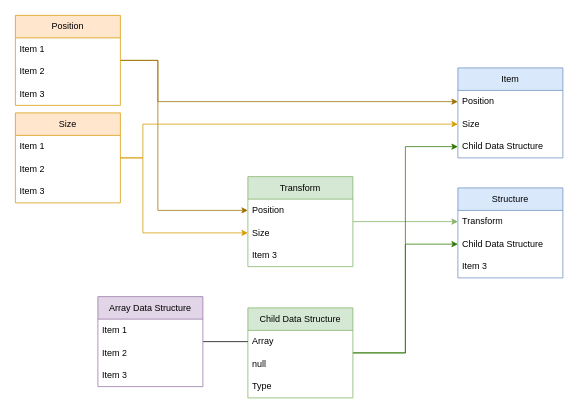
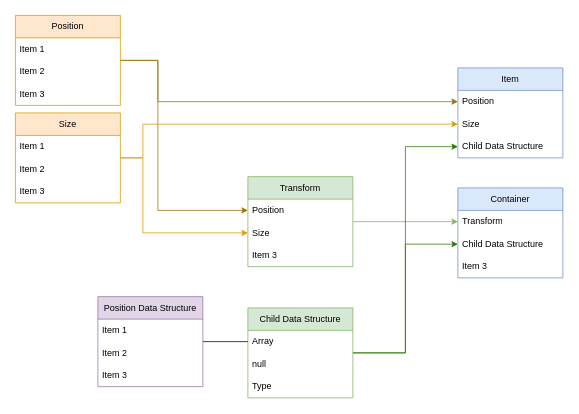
  <mxCell id="0" />
  <mxCell id="1" parent="0" />
- <mxCell id="2" value="Structure" style="swimlane;fontStyle=0;childLayout=stackLayout;horizontal=1;startSize=30;horizontalStack=0;resizeParent=1;resizeParentMax=0;resizeLast=0;collapsible=1;marginBottom=0;whiteSpace=wrap;html=1;fillColor=#dae8fc;strokeColor=#6c8ebf;" vertex="1" parent="1"><mxGeometry x="610" y="250" width="140" height="120" as="geometry" /></mxCell>
+ <mxCell id="2" value="Container" style="swimlane;fontStyle=0;childLayout=stackLayout;horizontal=1;startSize=30;horizontalStack=0;resizeParent=1;resizeParentMax=0;resizeLast=0;collapsible=1;marginBottom=0;whiteSpace=wrap;html=1;fillColor=#dae8fc;strokeColor=#6c8ebf;" vertex="1" parent="1"><mxGeometry x="610" y="250" width="140" height="120" as="geometry" /></mxCell>
  <mxCell id="3" value="Transform" style="text;strokeColor=none;fillColor=none;align=left;verticalAlign=middle;spacingLeft=4;spacingRight=4;overflow=hidden;points=[[0,0.5],[1,0.5]];portConstraint=eastwest;rotatable=0;whiteSpace=wrap;html=1;" vertex="1" parent="2"><mxGeometry y="30" width="140" height="30" as="geometry" /></mxCell>
  <mxCell id="4" value="Child Data Structure" style="text;strokeColor=none;fillColor=none;align=left;verticalAlign=middle;spacingLeft=4;spacingRight=4;overflow=hidden;points=[[0,0.5],[1,0.5]];portConstraint=eastwest;rotatable=0;whiteSpace=wrap;html=1;" vertex="1" parent="2"><mxGeometry y="60" width="140" height="30" as="geometry" /></mxCell>
  <mxCell id="5" value="Item 3" style="text;strokeColor=none;fillColor=none;align=left;verticalAlign=middle;spacingLeft=4;spacingRight=4;overflow=hidden;points=[[0,0.5],[1,0.5]];portConstraint=eastwest;rotatable=0;whiteSpace=wrap;html=1;" vertex="1" parent="2"><mxGeometry y="90" width="140" height="30" as="geometry" /></mxCell>
  <mxCell id="6" value="Item" style="swimlane;fontStyle=0;childLayout=stackLayout;horizontal=1;startSize=30;horizontalStack=0;resizeParent=1;resizeParentMax=0;resizeLast=0;collapsible=1;marginBottom=0;whiteSpace=wrap;html=1;fillColor=#dae8fc;strokeColor=#6c8ebf;" vertex="1" parent="1"><mxGeometry x="610" y="90" width="140" height="120" as="geometry" /></mxCell>
  <mxCell id="7" value="Position" style="text;strokeColor=none;fillColor=none;align=left;verticalAlign=middle;spacingLeft=4;spacingRight=4;overflow=hidden;points=[[0,0.5],[1,0.5]];portConstraint=eastwest;rotatable=0;whiteSpace=wrap;html=1;" vertex="1" parent="6"><mxGeometry y="30" width="140" height="30" as="geometry" /></mxCell>
  <mxCell id="8" value="Size" style="text;strokeColor=none;fillColor=none;align=left;verticalAlign=middle;spacingLeft=4;spacingRight=4;overflow=hidden;points=[[0,0.5],[1,0.5]];portConstraint=eastwest;rotatable=0;whiteSpace=wrap;html=1;" vertex="1" parent="6"><mxGeometry y="60" width="140" height="30" as="geometry" /></mxCell>
  <mxCell id="9" value="Child Data Structure" style="text;strokeColor=none;fillColor=none;align=left;verticalAlign=middle;spacingLeft=4;spacingRight=4;overflow=hidden;points=[[0,0.5],[1,0.5]];portConstraint=eastwest;rotatable=0;whiteSpace=wrap;html=1;" vertex="1" parent="6"><mxGeometry y="90" width="140" height="30" as="geometry" /></mxCell>
  <mxCell id="10" value="Transform" style="swimlane;fontStyle=0;childLayout=stackLayout;horizontal=1;startSize=30;horizontalStack=0;resizeParent=1;resizeParentMax=0;resizeLast=0;collapsible=1;marginBottom=0;whiteSpace=wrap;html=1;fillColor=#d5e8d4;strokeColor=#82b366;" vertex="1" parent="1"><mxGeometry x="330" y="235" width="140" height="120" as="geometry" /></mxCell>
  <mxCell id="11" value="Position" style="text;strokeColor=none;fillColor=none;align=left;verticalAlign=middle;spacingLeft=4;spacingRight=4;overflow=hidden;points=[[0,0.5],[1,0.5]];portConstraint=eastwest;rotatable=0;whiteSpace=wrap;html=1;" vertex="1" parent="10"><mxGeometry y="30" width="140" height="30" as="geometry" /></mxCell>
  <mxCell id="12" value="Size" style="text;strokeColor=none;fillColor=none;align=left;verticalAlign=middle;spacingLeft=4;spacingRight=4;overflow=hidden;points=[[0,0.5],[1,0.5]];portConstraint=eastwest;rotatable=0;whiteSpace=wrap;html=1;" vertex="1" parent="10"><mxGeometry y="60" width="140" height="30" as="geometry" /></mxCell>
  <mxCell id="13" value="Item 3" style="text;strokeColor=none;fillColor=none;align=left;verticalAlign=middle;spacingLeft=4;spacingRight=4;overflow=hidden;points=[[0,0.5],[1,0.5]];portConstraint=eastwest;rotatable=0;whiteSpace=wrap;html=1;" vertex="1" parent="10"><mxGeometry y="90" width="140" height="30" as="geometry" /></mxCell>
  <mxCell id="14" style="edgeStyle=orthogonalEdgeStyle;rounded=0;orthogonalLoop=1;jettySize=auto;html=1;entryX=1;entryY=0.5;entryDx=0;entryDy=0;startArrow=classic;startFill=1;endArrow=none;endFill=0;fillColor=#d5e8d4;strokeColor=#82b366;" edge="1" parent="1" source="3" target="10"><mxGeometry relative="1" as="geometry" /></mxCell>
  <mxCell id="15" style="edgeStyle=orthogonalEdgeStyle;rounded=0;orthogonalLoop=1;jettySize=auto;html=1;entryX=0;entryY=0.5;entryDx=0;entryDy=0;fillColor=#ffe6cc;strokeColor=#9C7000;" edge="1" parent="1" source="17" target="11"><mxGeometry relative="1" as="geometry"><Array as="points"><mxPoint x="210" y="80" /><mxPoint x="210" y="280" /></Array></mxGeometry></mxCell>
  <mxCell id="16" style="edgeStyle=orthogonalEdgeStyle;rounded=0;orthogonalLoop=1;jettySize=auto;html=1;entryX=0;entryY=0.5;entryDx=0;entryDy=0;fillColor=#ffe6cc;strokeColor=#9C7000;" edge="1" parent="1" source="17" target="7"><mxGeometry relative="1" as="geometry"><Array as="points"><mxPoint x="210" y="80" /><mxPoint x="210" y="135" /></Array></mxGeometry></mxCell>
  <mxCell id="17" value="&lt;div&gt;Position&lt;/div&gt;" style="swimlane;fontStyle=0;childLayout=stackLayout;horizontal=1;startSize=30;horizontalStack=0;resizeParent=1;resizeParentMax=0;resizeLast=0;collapsible=1;marginBottom=0;whiteSpace=wrap;html=1;fillColor=#ffe6cc;strokeColor=#d79b00;" vertex="1" parent="1"><mxGeometry x="20" y="20" width="140" height="120" as="geometry" /></mxCell>
  <mxCell id="18" value="Item 1" style="text;strokeColor=none;fillColor=none;align=left;verticalAlign=middle;spacingLeft=4;spacingRight=4;overflow=hidden;points=[[0,0.5],[1,0.5]];portConstraint=eastwest;rotatable=0;whiteSpace=wrap;html=1;" vertex="1" parent="17"><mxGeometry y="30" width="140" height="30" as="geometry" /></mxCell>
  <mxCell id="19" value="Item 2" style="text;strokeColor=none;fillColor=none;align=left;verticalAlign=middle;spacingLeft=4;spacingRight=4;overflow=hidden;points=[[0,0.5],[1,0.5]];portConstraint=eastwest;rotatable=0;whiteSpace=wrap;html=1;" vertex="1" parent="17"><mxGeometry y="60" width="140" height="30" as="geometry" /></mxCell>
  <mxCell id="20" value="Item 3" style="text;strokeColor=none;fillColor=none;align=left;verticalAlign=middle;spacingLeft=4;spacingRight=4;overflow=hidden;points=[[0,0.5],[1,0.5]];portConstraint=eastwest;rotatable=0;whiteSpace=wrap;html=1;" vertex="1" parent="17"><mxGeometry y="90" width="140" height="30" as="geometry" /></mxCell>
  <mxCell id="21" style="edgeStyle=orthogonalEdgeStyle;rounded=0;orthogonalLoop=1;jettySize=auto;html=1;entryX=0;entryY=0.5;entryDx=0;entryDy=0;fillColor=#ffe6cc;strokeColor=#d79b00;" edge="1" parent="1" source="23" target="12"><mxGeometry relative="1" as="geometry"><Array as="points"><mxPoint x="190" y="210" /><mxPoint x="190" y="310" /></Array></mxGeometry></mxCell>
  <mxCell id="22" style="edgeStyle=orthogonalEdgeStyle;rounded=0;orthogonalLoop=1;jettySize=auto;html=1;entryX=0;entryY=0.5;entryDx=0;entryDy=0;fillColor=#ffe6cc;strokeColor=#d79b00;" edge="1" parent="1" source="23" target="8"><mxGeometry relative="1" as="geometry"><Array as="points"><mxPoint x="190" y="210" /><mxPoint x="190" y="165" /></Array></mxGeometry></mxCell>
  <mxCell id="23" value="Size" style="swimlane;fontStyle=0;childLayout=stackLayout;horizontal=1;startSize=30;horizontalStack=0;resizeParent=1;resizeParentMax=0;resizeLast=0;collapsible=1;marginBottom=0;whiteSpace=wrap;html=1;fillColor=#ffe6cc;strokeColor=#d79b00;" vertex="1" parent="1"><mxGeometry x="20" y="150" width="140" height="120" as="geometry" /></mxCell>
  <mxCell id="24" value="Item 1" style="text;strokeColor=none;fillColor=none;align=left;verticalAlign=middle;spacingLeft=4;spacingRight=4;overflow=hidden;points=[[0,0.5],[1,0.5]];portConstraint=eastwest;rotatable=0;whiteSpace=wrap;html=1;" vertex="1" parent="23"><mxGeometry y="30" width="140" height="30" as="geometry" /></mxCell>
  <mxCell id="25" value="Item 2" style="text;strokeColor=none;fillColor=none;align=left;verticalAlign=middle;spacingLeft=4;spacingRight=4;overflow=hidden;points=[[0,0.5],[1,0.5]];portConstraint=eastwest;rotatable=0;whiteSpace=wrap;html=1;" vertex="1" parent="23"><mxGeometry y="60" width="140" height="30" as="geometry" /></mxCell>
  <mxCell id="26" value="Item 3" style="text;strokeColor=none;fillColor=none;align=left;verticalAlign=middle;spacingLeft=4;spacingRight=4;overflow=hidden;points=[[0,0.5],[1,0.5]];portConstraint=eastwest;rotatable=0;whiteSpace=wrap;html=1;" vertex="1" parent="23"><mxGeometry y="90" width="140" height="30" as="geometry" /></mxCell>
  <mxCell id="27" style="edgeStyle=orthogonalEdgeStyle;rounded=0;orthogonalLoop=1;jettySize=auto;html=1;entryX=0;entryY=0.5;entryDx=0;entryDy=0;fillColor=#60a917;strokeColor=#2D7600;" edge="1" parent="1" source="29" target="4"><mxGeometry relative="1" as="geometry"><Array as="points"><mxPoint x="540" y="470" /><mxPoint x="540" y="325" /></Array></mxGeometry></mxCell>
  <mxCell id="28" style="edgeStyle=orthogonalEdgeStyle;rounded=0;orthogonalLoop=1;jettySize=auto;html=1;entryX=0;entryY=0.5;entryDx=0;entryDy=0;fillColor=#60a917;strokeColor=#2D7600;" edge="1" parent="1" source="29" target="9"><mxGeometry relative="1" as="geometry"><Array as="points"><mxPoint x="540" y="470" /><mxPoint x="540" y="195" /></Array></mxGeometry></mxCell>
  <mxCell id="29" value="Child Data Structure" style="swimlane;fontStyle=0;childLayout=stackLayout;horizontal=1;startSize=30;horizontalStack=0;resizeParent=1;resizeParentMax=0;resizeLast=0;collapsible=1;marginBottom=0;whiteSpace=wrap;html=1;fillColor=#d5e8d4;strokeColor=#82b366;" vertex="1" parent="1"><mxGeometry x="330" y="410" width="140" height="120" as="geometry" /></mxCell>
  <mxCell id="30" value="Array" style="text;strokeColor=none;fillColor=none;align=left;verticalAlign=middle;spacingLeft=4;spacingRight=4;overflow=hidden;points=[[0,0.5],[1,0.5]];portConstraint=eastwest;rotatable=0;whiteSpace=wrap;html=1;" vertex="1" parent="29"><mxGeometry y="30" width="140" height="30" as="geometry" /></mxCell>
  <mxCell id="31" value="null" style="text;strokeColor=none;fillColor=none;align=left;verticalAlign=middle;spacingLeft=4;spacingRight=4;overflow=hidden;points=[[0,0.5],[1,0.5]];portConstraint=eastwest;rotatable=0;whiteSpace=wrap;html=1;" vertex="1" parent="29"><mxGeometry y="60" width="140" height="30" as="geometry" /></mxCell>
  <mxCell id="32" value="Type" style="text;strokeColor=none;fillColor=none;align=left;verticalAlign=middle;spacingLeft=4;spacingRight=4;overflow=hidden;points=[[0,0.5],[1,0.5]];portConstraint=eastwest;rotatable=0;whiteSpace=wrap;html=1;" vertex="1" parent="29"><mxGeometry y="90" width="140" height="30" as="geometry" /></mxCell>
  <mxCell id="33" style="edgeStyle=orthogonalEdgeStyle;rounded=0;orthogonalLoop=1;jettySize=auto;html=1;endArrow=none;" edge="1" parent="1" source="34" target="30"><mxGeometry relative="1" as="geometry" /></mxCell>
- <mxCell id="34" value="Array Data Structure" style="swimlane;fontStyle=0;childLayout=stackLayout;horizontal=1;startSize=30;horizontalStack=0;resizeParent=1;resizeParentMax=0;resizeLast=0;collapsible=1;marginBottom=0;whiteSpace=wrap;html=1;fillColor=#e1d5e7;strokeColor=#9673a6;" vertex="1" parent="1"><mxGeometry x="130" y="395" width="140" height="120" as="geometry" /></mxCell>
+ <mxCell id="34" value="Position Data Structure" style="swimlane;fontStyle=0;childLayout=stackLayout;horizontal=1;startSize=30;horizontalStack=0;resizeParent=1;resizeParentMax=0;resizeLast=0;collapsible=1;marginBottom=0;whiteSpace=wrap;html=1;fillColor=#e1d5e7;strokeColor=#9673a6;" vertex="1" parent="1"><mxGeometry x="130" y="395" width="140" height="120" as="geometry" /></mxCell>
  <mxCell id="35" value="Item 1" style="text;strokeColor=none;fillColor=none;align=left;verticalAlign=middle;spacingLeft=4;spacingRight=4;overflow=hidden;points=[[0,0.5],[1,0.5]];portConstraint=eastwest;rotatable=0;whiteSpace=wrap;html=1;" vertex="1" parent="34"><mxGeometry y="30" width="140" height="30" as="geometry" /></mxCell>
  <mxCell id="36" value="Item 2" style="text;strokeColor=none;fillColor=none;align=left;verticalAlign=middle;spacingLeft=4;spacingRight=4;overflow=hidden;points=[[0,0.5],[1,0.5]];portConstraint=eastwest;rotatable=0;whiteSpace=wrap;html=1;" vertex="1" parent="34"><mxGeometry y="60" width="140" height="30" as="geometry" /></mxCell>
  <mxCell id="37" value="Item 3" style="text;strokeColor=none;fillColor=none;align=left;verticalAlign=middle;spacingLeft=4;spacingRight=4;overflow=hidden;points=[[0,0.5],[1,0.5]];portConstraint=eastwest;rotatable=0;whiteSpace=wrap;html=1;" vertex="1" parent="34"><mxGeometry y="90" width="140" height="30" as="geometry" /></mxCell>
